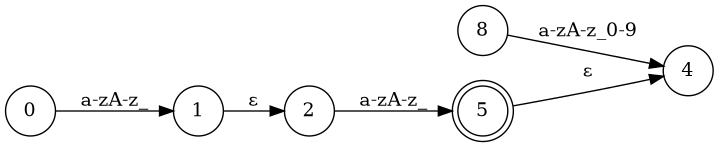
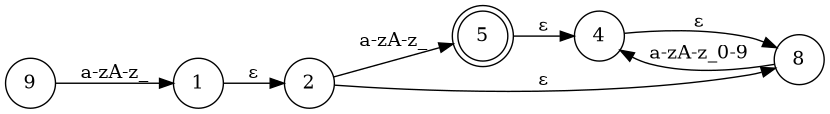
  digraph {
    rankdir=LR
    node [shape=circle]
    5 [shape=doublecircle]
    4
-   0
+   0 [label=9]
    1
    2
    n6 [label=8]
    5 -> 4 [label="ε"]
+   4 -> n6 [label="ε"]
    0 -> 1 [label="a-zA-z_"]
    1 -> 2 [label="ε"]
    2 -> 5 [label="a-zA-z_"]
+   2 -> n6 [label="ε"]
    n6 -> 4 [label="a-zA-z_0-9"]
  }
